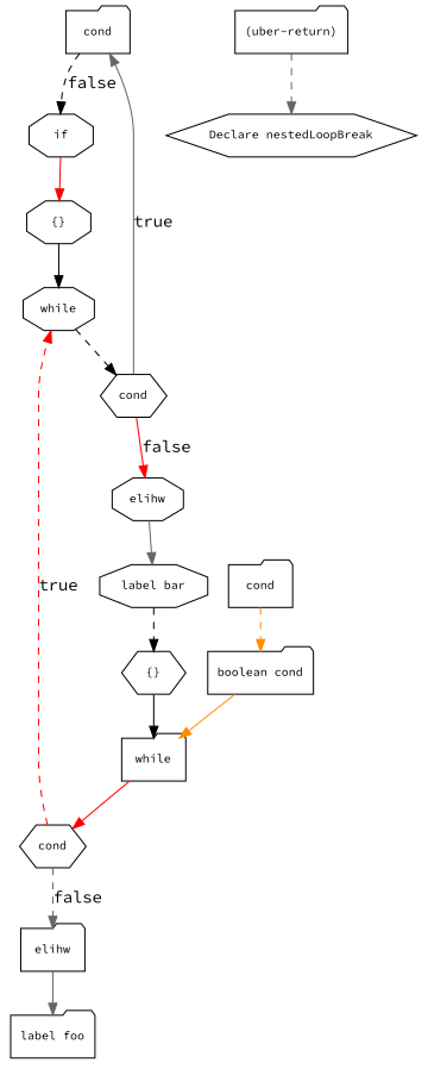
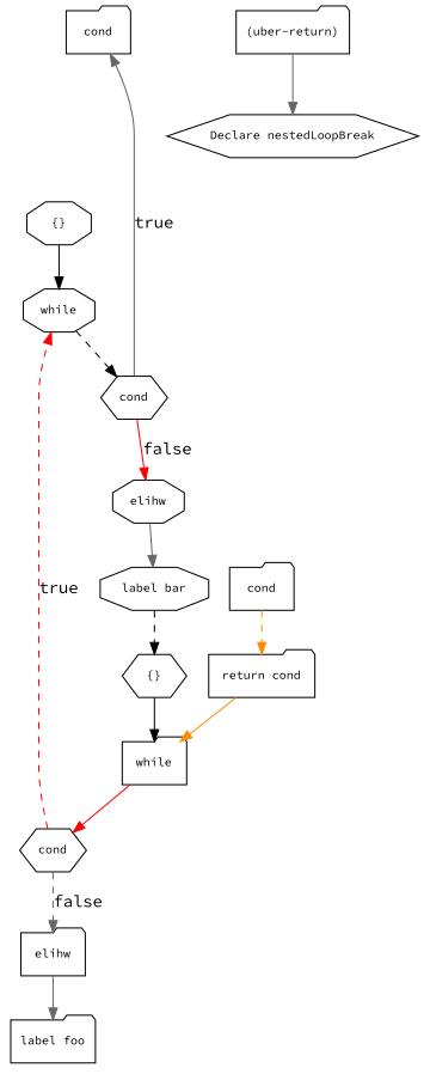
  digraph {
    fontname="Source Code Pro"
    node [fontname="Source Code Pro" fontsize=10 shape=folder]
    edge [color=black fontname="Source Code Pro" style=solid]
    n1 [label=cond]
-   n2 [label=if shape=octagon]
    n3 [label="{}" shape=octagon]
    n4 [label=while shape=octagon]
    n5 [label=cond shape=hexagon]
    n6 [label=elihw shape=octagon]
    n7 [label="label bar" shape=octagon]
    n8 [label="{}" shape=hexagon]
    n9 [label=while]
    n10 [label=cond shape=hexagon]
    n11 [label=elihw]
    n12 [label="label foo"]
    n13 [label=cond]
-   n14 [label="boolean cond"]
+   n14 [label="return cond"]
    n15 [label="(uber-return)"]
    n16 [label="Declare nestedLoopBreak" shape=hexagon]
-   n1 -> n2 [label=false style=dashed]
-   n2 -> n3 [color=red]
    n3 -> n4
    n4 -> n5 [style=dashed]
    n5 -> n1 [color=gray40 label=true]
    n5 -> n6 [color=red label=false]
    n6 -> n7 [color=gray40]
    n7 -> n8 [style=dashed]
    n8 -> n9
    n9 -> n10 [color=red]
    n10 -> n4 [color=red label=true style=dashed]
    n10 -> n11 [color=gray40 label=false style=dashed]
    n11 -> n12 [color=gray40]
    n13 -> n14 [color=darkorange style=dashed]
    n14 -> n9 [color=darkorange]
-   n15 -> n16 [color=gray40 style=dashed]
+   n15 -> n16 [color=gray40]
  }
